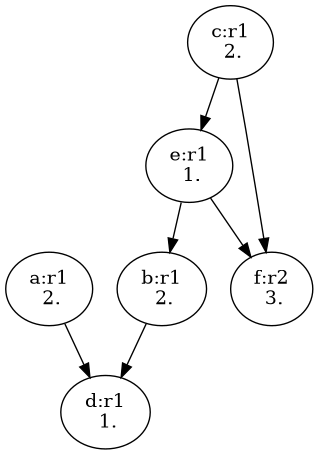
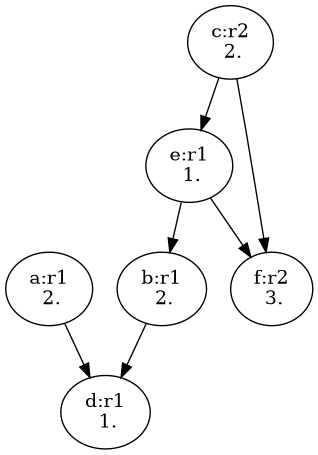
  digraph {
    n1 [label="a:r1\n 2."]
    n2 [label="d:r1\n 1."]
    n3 [label="b:r1\n 2."]
    n4 [label="e:r1\n 1."]
    n5 [label="f:r2\n 3."]
-   n6 [label="c:r1\n 2."]
+   n6 [label="c:r2\n 2."]
    n1 -> n2
    n3 -> n2
    n4 -> n3
    n4 -> n5
    n6 -> n4
    n6 -> n5
  }
